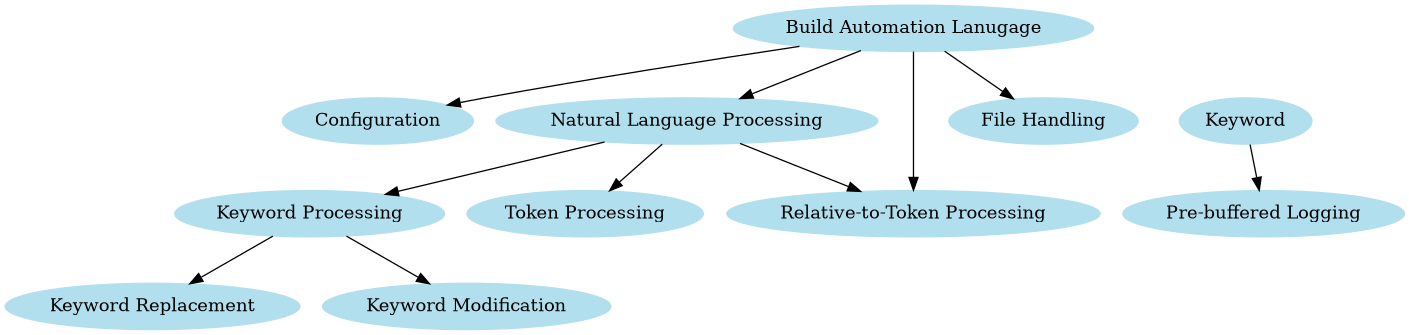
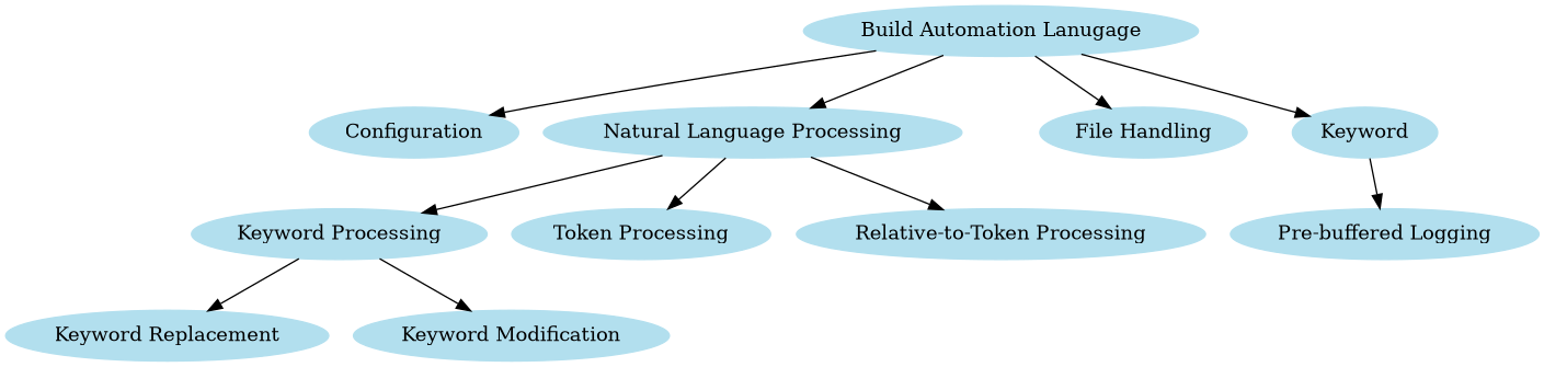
  digraph {
    node [color=lightblue2 style=filled]
    n1 [label="Build Automation Lanugage"]
    n2 [label=Configuration]
    n3 [label="Natural Language Processing"]
    n4 [label=Keyword]
    n5 [label="File Handling"]
    n6 [label="Keyword Processing"]
    n7 [label="Token Processing"]
    n8 [label="Relative-to-Token Processing"]
    n9 [label="Pre-buffered Logging"]
    n10 [label="Keyword Replacement"]
    n11 [label="Keyword Modification"]
    n1 -> n2
    n1 -> n3
-   n1 -> n8
+   n1 -> n4
    n1 -> n5
    n3 -> n6
    n3 -> n7
    n3 -> n8
    n4 -> n9
    n6 -> n10
    n6 -> n11
  }
